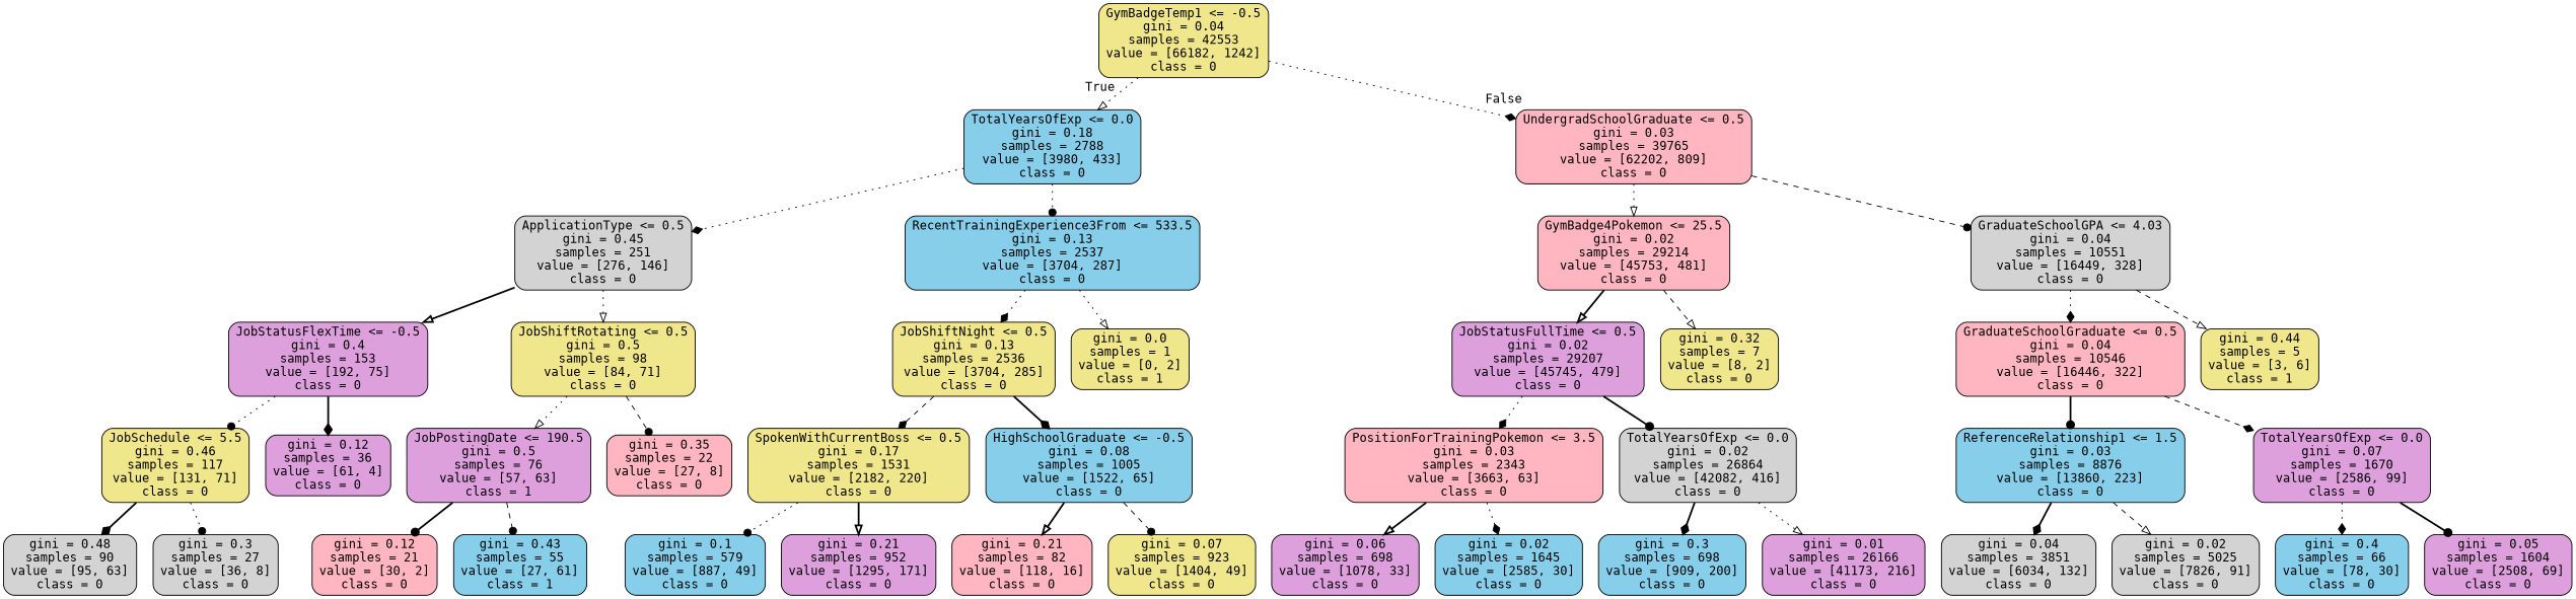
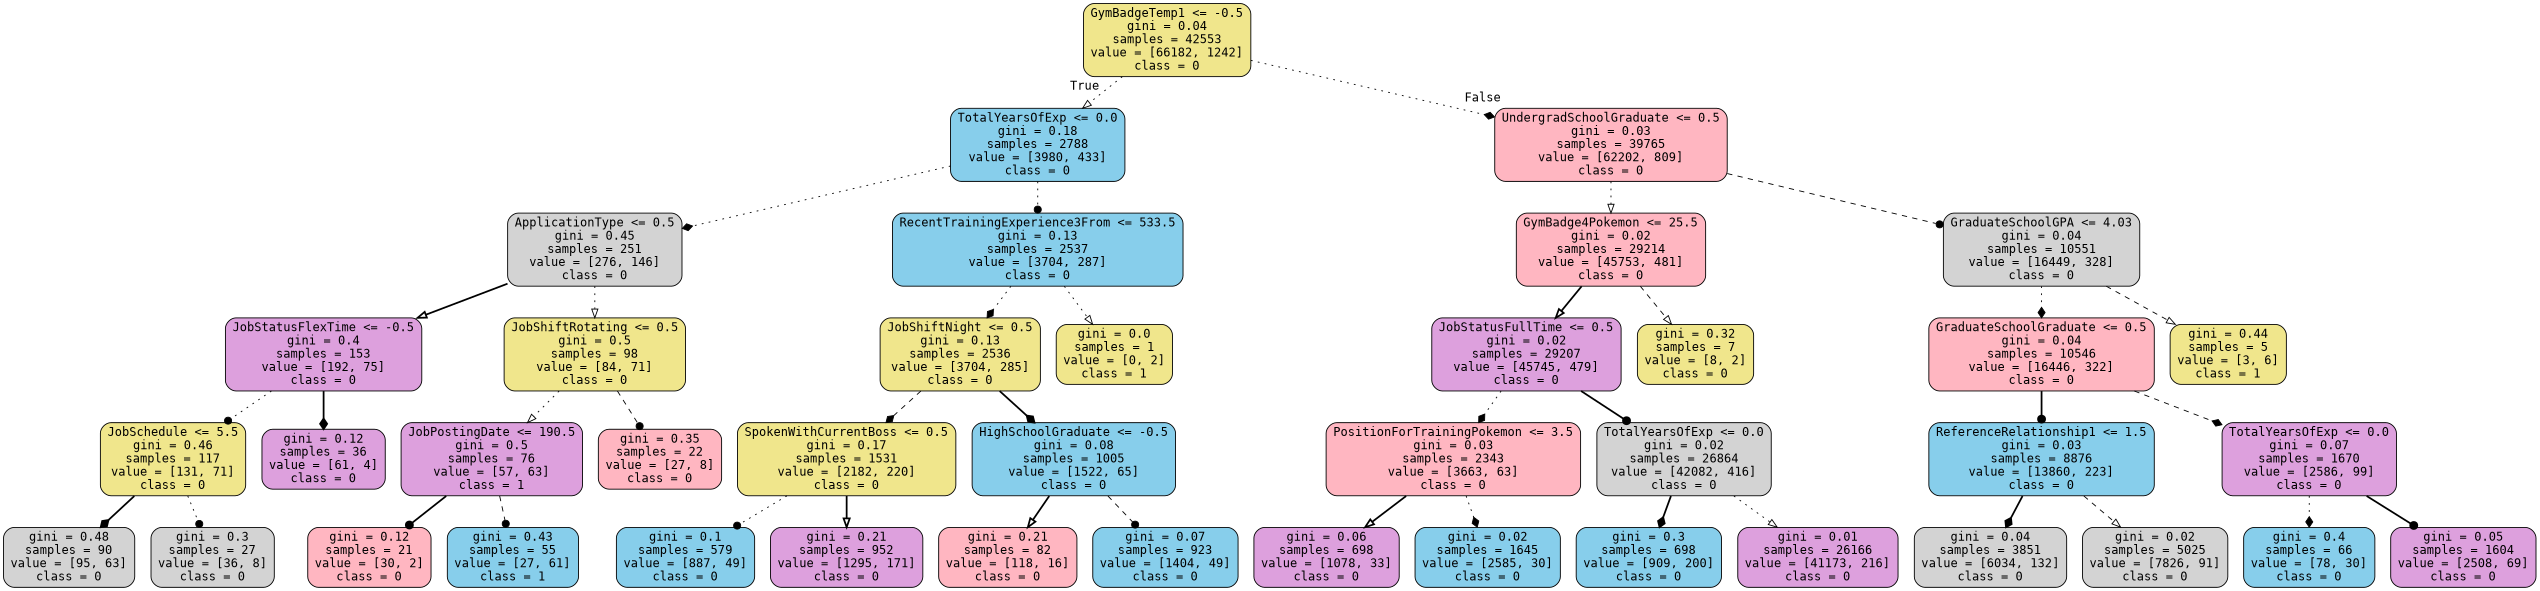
  digraph {
    fontname="DejaVu Sans Mono"
    node [color=black fillcolor=khaki fontname="DejaVu Sans Mono" shape=box style="filled, rounded"]
    edge [arrowhead=onormal fontname="DejaVu Sans Mono" style=dotted]
    n1 [label="GymBadgeTemp1 <= -0.5\ngini = 0.04\nsamples = 42553\nvalue = [66182, 1242]\nclass = 0"]
    n2 [fillcolor=skyblue label="TotalYearsOfExp <= 0.0\ngini = 0.18\nsamples = 2788\nvalue = [3980, 433]\nclass = 0"]
    n3 [fillcolor=lightpink label="UndergradSchoolGraduate <= 0.5\ngini = 0.03\nsamples = 39765\nvalue = [62202, 809]\nclass = 0"]
    n4 [fillcolor=lightgrey label="ApplicationType <= 0.5\ngini = 0.45\nsamples = 251\nvalue = [276, 146]\nclass = 0"]
    n5 [fillcolor=skyblue label="RecentTrainingExperience3From <= 533.5\ngini = 0.13\nsamples = 2537\nvalue = [3704, 287]\nclass = 0"]
    n6 [fillcolor=lightpink label="GymBadge4Pokemon <= 25.5\ngini = 0.02\nsamples = 29214\nvalue = [45753, 481]\nclass = 0"]
    n7 [fillcolor=lightgrey label="GraduateSchoolGPA <= 4.03\ngini = 0.04\nsamples = 10551\nvalue = [16449, 328]\nclass = 0"]
    n8 [fillcolor=plum label="JobStatusFlexTime <= -0.5\ngini = 0.4\nsamples = 153\nvalue = [192, 75]\nclass = 0"]
    n9 [label="JobShiftRotating <= 0.5\ngini = 0.5\nsamples = 98\nvalue = [84, 71]\nclass = 0"]
    n10 [label="JobShiftNight <= 0.5\ngini = 0.13\nsamples = 2536\nvalue = [3704, 285]\nclass = 0"]
    n11 [label="gini = 0.0\nsamples = 1\nvalue = [0, 2]\nclass = 1"]
    n12 [label="JobSchedule <= 5.5\ngini = 0.46\nsamples = 117\nvalue = [131, 71]\nclass = 0"]
    n13 [fillcolor=plum label="gini = 0.12\nsamples = 36\nvalue = [61, 4]\nclass = 0"]
    n14 [fillcolor=plum label="JobPostingDate <= 190.5\ngini = 0.5\nsamples = 76\nvalue = [57, 63]\nclass = 1"]
    n15 [fillcolor=lightpink label="gini = 0.35\nsamples = 22\nvalue = [27, 8]\nclass = 0"]
    n16 [fillcolor=lightgrey label="gini = 0.48\nsamples = 90\nvalue = [95, 63]\nclass = 0"]
    n17 [fillcolor=lightgrey label="gini = 0.3\nsamples = 27\nvalue = [36, 8]\nclass = 0"]
    n18 [fillcolor=lightpink label="gini = 0.12\nsamples = 21\nvalue = [30, 2]\nclass = 0"]
    n19 [fillcolor=skyblue label="gini = 0.43\nsamples = 55\nvalue = [27, 61]\nclass = 1"]
    n20 [label="SpokenWithCurrentBoss <= 0.5\ngini = 0.17\nsamples = 1531\nvalue = [2182, 220]\nclass = 0"]
    n21 [fillcolor=skyblue label="HighSchoolGraduate <= -0.5\ngini = 0.08\nsamples = 1005\nvalue = [1522, 65]\nclass = 0"]
    n22 [fillcolor=skyblue label="gini = 0.1\nsamples = 579\nvalue = [887, 49]\nclass = 0"]
    n23 [fillcolor=plum label="gini = 0.21\nsamples = 952\nvalue = [1295, 171]\nclass = 0"]
    n24 [fillcolor=lightpink label="gini = 0.21\nsamples = 82\nvalue = [118, 16]\nclass = 0"]
-   n25 [label="gini = 0.07\nsamples = 923\nvalue = [1404, 49]\nclass = 0"]
+   n25 [fillcolor=skyblue label="gini = 0.07\nsamples = 923\nvalue = [1404, 49]\nclass = 0"]
    n26 [fillcolor=plum label="JobStatusFullTime <= 0.5\ngini = 0.02\nsamples = 29207\nvalue = [45745, 479]\nclass = 0"]
    n27 [label="gini = 0.32\nsamples = 7\nvalue = [8, 2]\nclass = 0"]
    n28 [fillcolor=lightpink label="GraduateSchoolGraduate <= 0.5\ngini = 0.04\nsamples = 10546\nvalue = [16446, 322]\nclass = 0"]
    n29 [label="gini = 0.44\nsamples = 5\nvalue = [3, 6]\nclass = 1"]
    n30 [fillcolor=lightpink label="PositionForTrainingPokemon <= 3.5\ngini = 0.03\nsamples = 2343\nvalue = [3663, 63]\nclass = 0"]
    n31 [fillcolor=lightgrey label="TotalYearsOfExp <= 0.0\ngini = 0.02\nsamples = 26864\nvalue = [42082, 416]\nclass = 0"]
    n32 [fillcolor=plum label="gini = 0.06\nsamples = 698\nvalue = [1078, 33]\nclass = 0"]
    n33 [fillcolor=skyblue label="gini = 0.02\nsamples = 1645\nvalue = [2585, 30]\nclass = 0"]
    n34 [fillcolor=skyblue label="gini = 0.3\nsamples = 698\nvalue = [909, 200]\nclass = 0"]
    n35 [fillcolor=plum label="gini = 0.01\nsamples = 26166\nvalue = [41173, 216]\nclass = 0"]
    n36 [fillcolor=skyblue label="ReferenceRelationship1 <= 1.5\ngini = 0.03\nsamples = 8876\nvalue = [13860, 223]\nclass = 0"]
    n37 [fillcolor=plum label="TotalYearsOfExp <= 0.0\ngini = 0.07\nsamples = 1670\nvalue = [2586, 99]\nclass = 0"]
    n38 [fillcolor=lightgrey label="gini = 0.04\nsamples = 3851\nvalue = [6034, 132]\nclass = 0"]
    n39 [fillcolor=lightgrey label="gini = 0.02\nsamples = 5025\nvalue = [7826, 91]\nclass = 0"]
    n40 [fillcolor=skyblue label="gini = 0.4\nsamples = 66\nvalue = [78, 30]\nclass = 0"]
    n41 [fillcolor=plum label="gini = 0.05\nsamples = 1604\nvalue = [2508, 69]\nclass = 0"]
    n1 -> n2 [headlabel=True labelangle=45 labeldistance=2.5]
    n1 -> n3 [arrowhead=diamond headlabel=False labelangle=-45 labeldistance=2.5]
    n2 -> n4 [arrowhead=diamond]
    n2 -> n5 [arrowhead=dot]
    n3 -> n6
    n3 -> n7 [arrowhead=dot style=dashed]
    n4 -> n8 [style=bold]
    n4 -> n9
    n5 -> n10 [arrowhead=diamond]
    n5 -> n11
    n6 -> n26 [style=bold]
    n6 -> n27 [style=dashed]
    n7 -> n28 [arrowhead=diamond]
    n7 -> n29 [style=dashed]
    n8 -> n12 [arrowhead=dot]
    n8 -> n13 [arrowhead=diamond style=bold]
    n9 -> n14
    n9 -> n15 [arrowhead=dot style=dashed]
    n10 -> n20 [arrowhead=diamond style=dashed]
    n10 -> n21 [arrowhead=diamond style=bold]
    n12 -> n16 [arrowhead=diamond style=bold]
    n12 -> n17 [arrowhead=dot]
    n14 -> n18 [arrowhead=dot style=bold]
    n14 -> n19 [arrowhead=dot style=dashed]
    n20 -> n22 [arrowhead=dot]
    n20 -> n23 [style=bold]
    n21 -> n24 [style=bold]
    n21 -> n25 [arrowhead=dot style=dashed]
    n26 -> n30 [arrowhead=diamond]
    n26 -> n31 [arrowhead=dot style=bold]
    n28 -> n36 [arrowhead=dot style=bold]
    n28 -> n37 [arrowhead=diamond style=dashed]
    n30 -> n32 [style=bold]
    n30 -> n33 [arrowhead=diamond]
    n31 -> n34 [arrowhead=diamond style=bold]
    n31 -> n35
    n36 -> n38 [arrowhead=diamond style=bold]
    n36 -> n39 [style=dashed]
    n37 -> n40 [arrowhead=diamond]
    n37 -> n41 [arrowhead=dot style=bold]
  }
